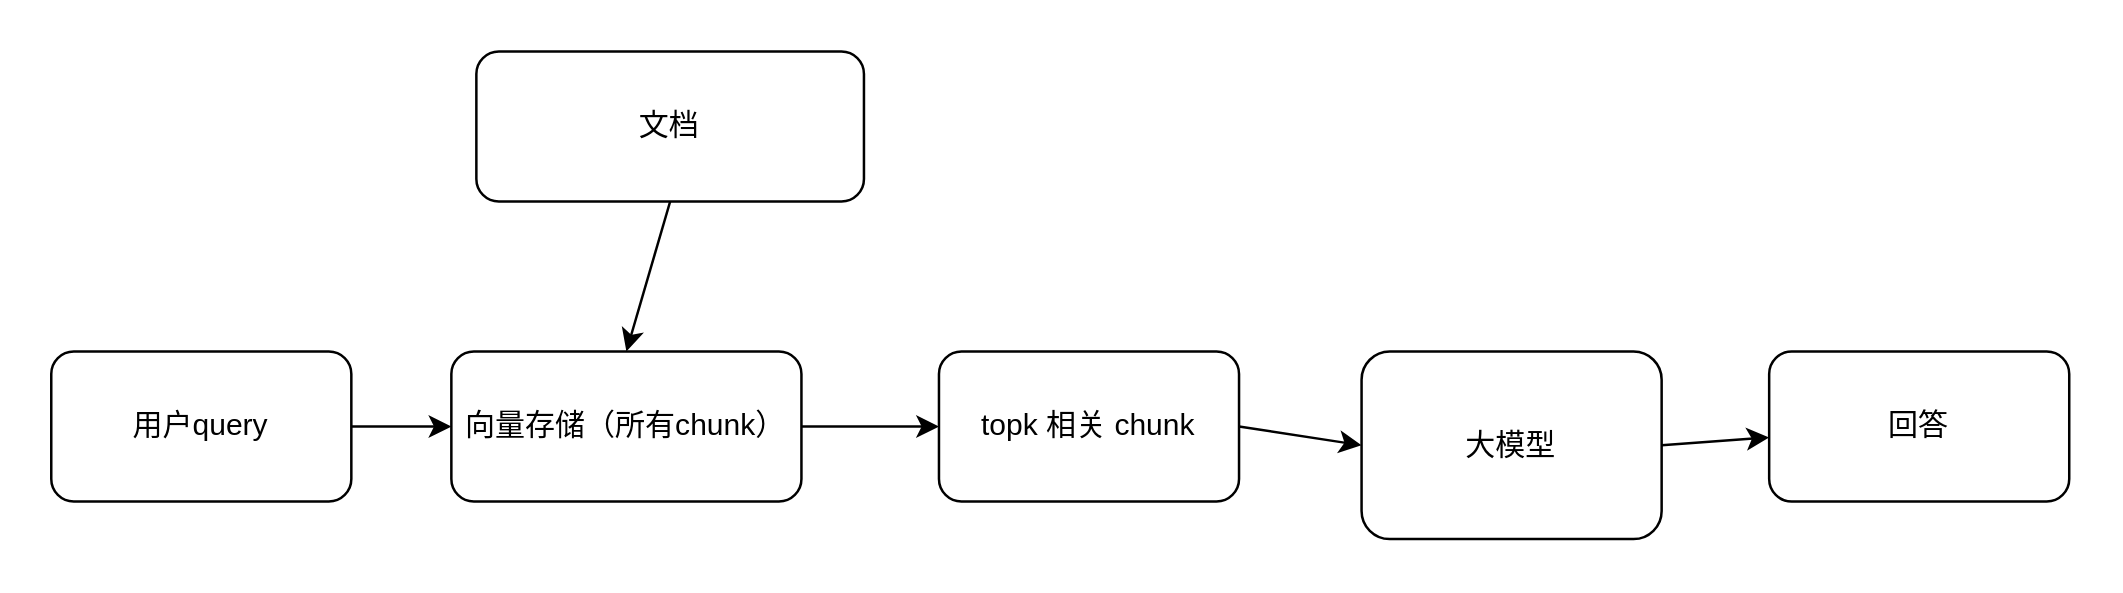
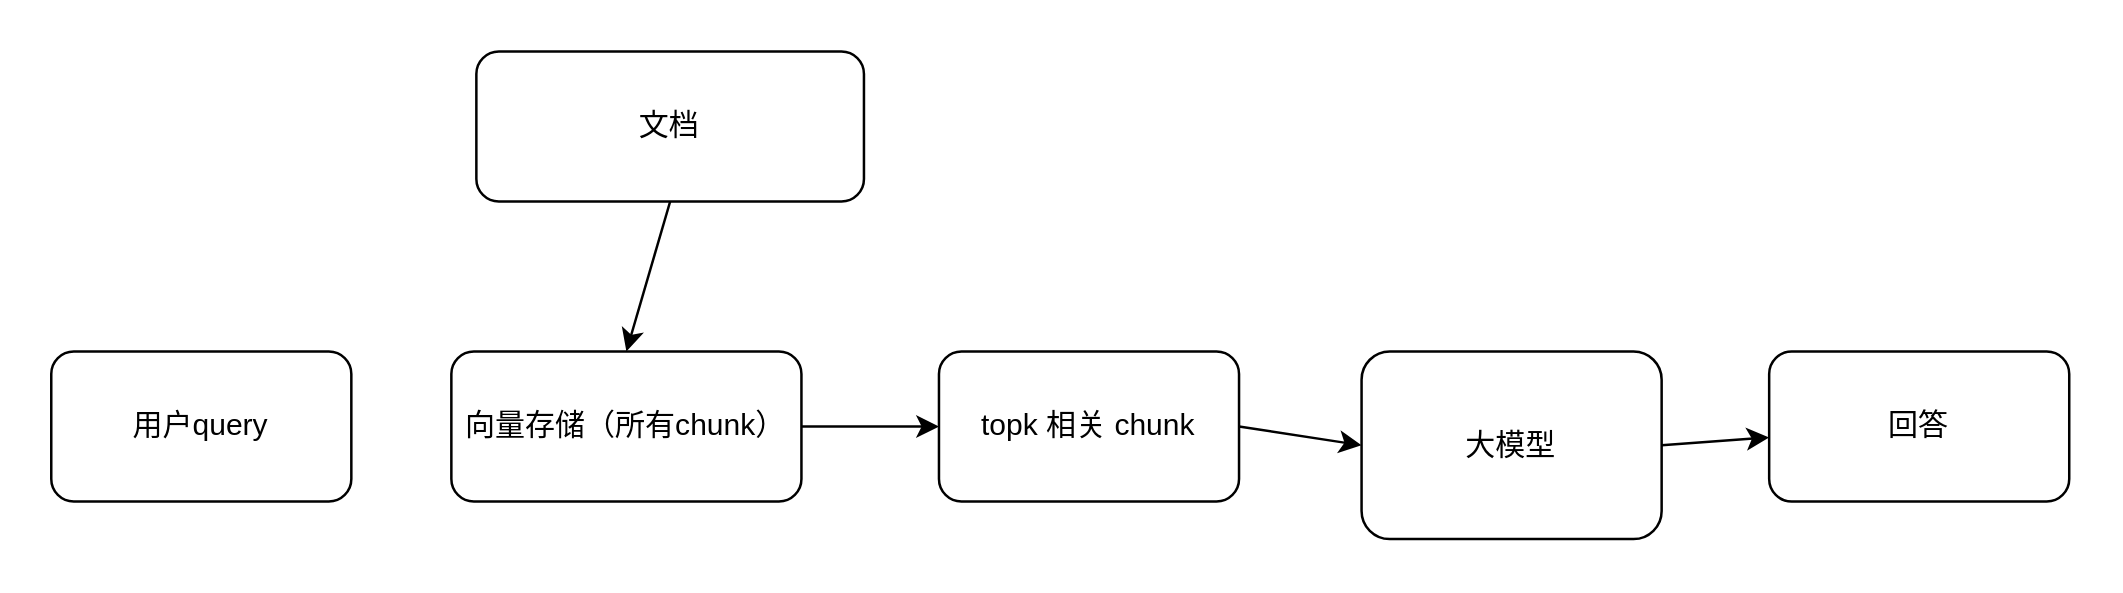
  <mxCell id="0" />
  <mxCell id="1" parent="0" />
  <mxCell id="2" value="文档" style="rounded=1;whiteSpace=wrap;html=1;" parent="1" vertex="1"><mxGeometry x="190" y="20" width="155" height="60" as="geometry" /></mxCell>
  <mxCell id="3" value="向量存储（所有chunk）" style="rounded=1;whiteSpace=wrap;html=1;" parent="1" vertex="1"><mxGeometry x="180" y="140" width="140" height="60" as="geometry" /></mxCell>
  <mxCell id="4" value="" style="endArrow=classic;html=1;rounded=0;exitX=0.5;exitY=1;exitDx=0;exitDy=0;entryX=0.5;entryY=0;entryDx=0;entryDy=0;" parent="1" source="2" target="3" edge="1"><mxGeometry width="50" height="50" relative="1" as="geometry"><mxPoint x="370" y="250" as="sourcePoint" /><mxPoint x="420" y="200" as="targetPoint" /></mxGeometry></mxCell>
  <mxCell id="5" value="用户query" style="rounded=1;whiteSpace=wrap;html=1;" parent="1" vertex="1"><mxGeometry x="20" y="140" width="120" height="60" as="geometry" /></mxCell>
- <mxCell id="6" value="" style="endArrow=classic;html=1;rounded=0;exitX=1;exitY=0.5;exitDx=0;exitDy=0;entryX=0;entryY=0.5;entryDx=0;entryDy=0;" parent="1" source="5" target="3" edge="1"><mxGeometry width="50" height="50" relative="1" as="geometry"><mxPoint x="80" y="230" as="sourcePoint" /><mxPoint x="130" y="180" as="targetPoint" /></mxGeometry></mxCell>
  <mxCell id="7" value="topk 相关 chunk" style="rounded=1;whiteSpace=wrap;html=1;" parent="1" vertex="1"><mxGeometry x="375" y="140" width="120" height="60" as="geometry" /></mxCell>
  <mxCell id="8" value="" style="endArrow=classic;html=1;rounded=0;entryX=0;entryY=0.5;entryDx=0;entryDy=0;exitX=1;exitY=0.5;exitDx=0;exitDy=0;" parent="1" source="3" target="7" edge="1"><mxGeometry width="50" height="50" relative="1" as="geometry"><mxPoint x="290" y="240" as="sourcePoint" /><mxPoint x="340" y="190" as="targetPoint" /></mxGeometry></mxCell>
  <mxCell id="9" value="大模型" style="rounded=1;whiteSpace=wrap;html=1;" parent="1" vertex="1"><mxGeometry x="544" y="140" width="120" height="75" as="geometry" /></mxCell>
  <mxCell id="10" value="" style="endArrow=classic;html=1;rounded=0;entryX=0;entryY=0.5;entryDx=0;entryDy=0;exitX=1;exitY=0.5;exitDx=0;exitDy=0;" parent="1" source="7" target="9" edge="1"><mxGeometry width="50" height="50" relative="1" as="geometry"><mxPoint x="310" y="230" as="sourcePoint" /><mxPoint x="360" y="180" as="targetPoint" /></mxGeometry></mxCell>
  <mxCell id="11" value="回答" style="rounded=1;whiteSpace=wrap;html=1;" vertex="1" parent="1"><mxGeometry x="707" y="140" width="120" height="60" as="geometry" /></mxCell>
  <mxCell id="12" value="" style="endArrow=classic;html=1;rounded=0;exitX=1;exitY=0.5;exitDx=0;exitDy=0;" edge="1" parent="1" source="9" target="11"><mxGeometry width="50" height="50" relative="1" as="geometry"><mxPoint x="505" y="180" as="sourcePoint" /><mxPoint x="554" y="180" as="targetPoint" /></mxGeometry></mxCell>
